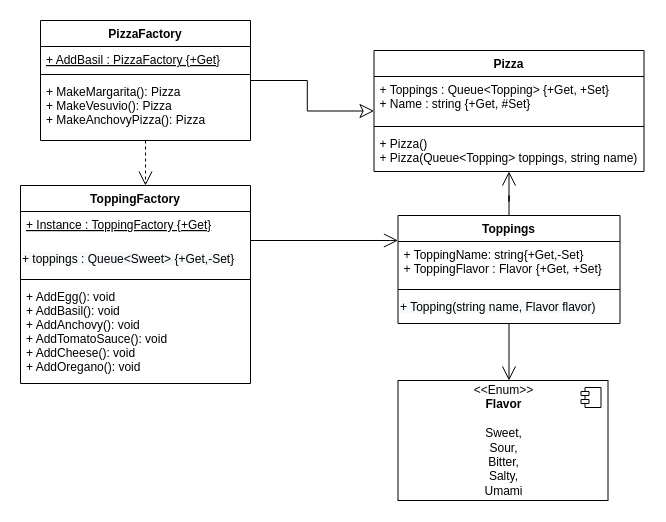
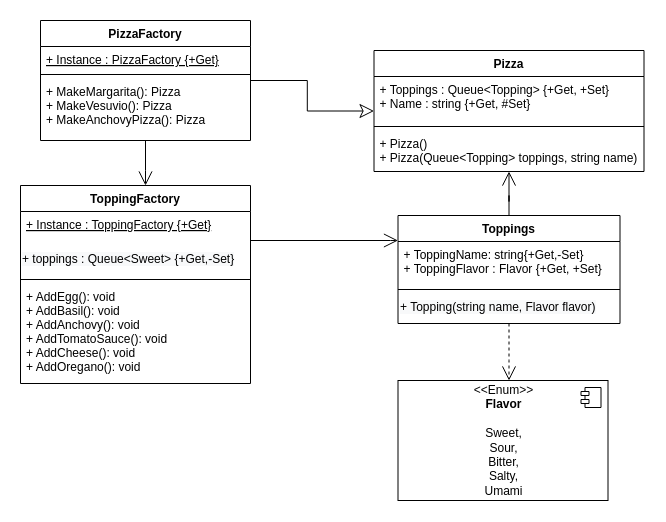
  <mxCell id="0" />
  <mxCell id="1" parent="0" />
  <mxCell id="2" value="Pizza" style="swimlane;fontStyle=1;align=center;verticalAlign=top;childLayout=stackLayout;horizontal=1;startSize=26;horizontalStack=0;resizeParent=1;resizeParentMax=0;resizeLast=0;collapsible=1;marginBottom=0;" vertex="1" parent="1"><mxGeometry x="373.5" y="50" width="270" height="121" as="geometry" /></mxCell>
  <mxCell id="3" value="+ Toppings : Queue&lt;Topping&gt; {+Get, +Set}&#10;+ Name : string {+Get, #Set}" style="text;strokeColor=none;fillColor=none;align=left;verticalAlign=top;spacingLeft=4;spacingRight=4;overflow=hidden;rotatable=0;points=[[0,0.5],[1,0.5]];portConstraint=eastwest;" vertex="1" parent="2"><mxGeometry y="26" width="270" height="46" as="geometry" /></mxCell>
  <mxCell id="4" value="" style="line;strokeWidth=1;fillColor=none;align=left;verticalAlign=middle;spacingTop=-1;spacingLeft=3;spacingRight=3;rotatable=0;labelPosition=right;points=[];portConstraint=eastwest;" vertex="1" parent="2"><mxGeometry y="72" width="270" height="8" as="geometry" /></mxCell>
  <mxCell id="5" value="+ Pizza()&#10;+ Pizza(Queue&lt;Topping&gt; toppings, string name)" style="text;strokeColor=none;fillColor=none;align=left;verticalAlign=top;spacingLeft=4;spacingRight=4;overflow=hidden;rotatable=0;points=[[0,0.5],[1,0.5]];portConstraint=eastwest;" vertex="1" parent="2"><mxGeometry y="80" width="270" height="41" as="geometry" /></mxCell>
- <mxCell id="6" style="edgeStyle=orthogonalEdgeStyle;rounded=0;orthogonalLoop=1;jettySize=auto;html=1;endArrow=open;endFill=0;endSize=12;dashed=1;" edge="1" parent="1" source="7" target="12"><mxGeometry relative="1" as="geometry"><Array as="points"><mxPoint x="145" y="170" /><mxPoint x="145" y="170" /></Array></mxGeometry></mxCell>
+ <mxCell id="6" style="edgeStyle=orthogonalEdgeStyle;rounded=0;orthogonalLoop=1;jettySize=auto;html=1;endArrow=open;endFill=0;endSize=12;" edge="1" parent="1" source="7" target="12"><mxGeometry relative="1" as="geometry"><Array as="points"><mxPoint x="145" y="170" /><mxPoint x="145" y="170" /></Array></mxGeometry></mxCell>
  <mxCell id="7" value="PizzaFactory" style="swimlane;fontStyle=1;align=center;verticalAlign=top;childLayout=stackLayout;horizontal=1;startSize=26;horizontalStack=0;resizeParent=1;resizeParentMax=0;resizeLast=0;collapsible=1;marginBottom=0;" vertex="1" parent="1"><mxGeometry x="40" y="20" width="210" height="120" as="geometry" /></mxCell>
- <mxCell id="8" value="+ AddBasil : PizzaFactory {+Get}" style="text;strokeColor=none;fillColor=none;align=left;verticalAlign=top;spacingLeft=4;spacingRight=4;overflow=hidden;rotatable=0;points=[[0,0.5],[1,0.5]];portConstraint=eastwest;fontStyle=4" vertex="1" parent="7"><mxGeometry y="26" width="210" height="24" as="geometry" /></mxCell>
+ <mxCell id="8" value="+ Instance : PizzaFactory {+Get}" style="text;strokeColor=none;fillColor=none;align=left;verticalAlign=top;spacingLeft=4;spacingRight=4;overflow=hidden;rotatable=0;points=[[0,0.5],[1,0.5]];portConstraint=eastwest;fontStyle=4" vertex="1" parent="7"><mxGeometry y="26" width="210" height="24" as="geometry" /></mxCell>
  <mxCell id="9" value="" style="line;strokeWidth=1;fillColor=none;align=left;verticalAlign=middle;spacingTop=-1;spacingLeft=3;spacingRight=3;rotatable=0;labelPosition=right;points=[];portConstraint=eastwest;" vertex="1" parent="7"><mxGeometry y="50" width="210" height="8" as="geometry" /></mxCell>
  <mxCell id="10" value="+ MakeMargarita(): Pizza&#10;+ MakeVesuvio(): Pizza&#10;+ MakeAnchovyPizza(): Pizza &#10;" style="text;strokeColor=none;fillColor=none;align=left;verticalAlign=top;spacingLeft=4;spacingRight=4;overflow=hidden;rotatable=0;points=[[0,0.5],[1,0.5]];portConstraint=eastwest;" vertex="1" parent="7"><mxGeometry y="58" width="210" height="62" as="geometry" /></mxCell>
  <mxCell id="11" style="edgeStyle=orthogonalEdgeStyle;rounded=0;orthogonalLoop=1;jettySize=auto;html=1;endArrow=open;endFill=0;endSize=12;" edge="1" parent="1" source="12" target="18"><mxGeometry relative="1" as="geometry"><Array as="points"><mxPoint x="390" y="240" /><mxPoint x="390" y="240" /></Array></mxGeometry></mxCell>
  <mxCell id="12" value="ToppingFactory" style="swimlane;fontStyle=1;align=center;verticalAlign=top;childLayout=stackLayout;horizontal=1;startSize=26;horizontalStack=0;resizeParent=1;resizeParentMax=0;resizeLast=0;collapsible=1;marginBottom=0;" vertex="1" parent="1"><mxGeometry x="20" y="185" width="230" height="198" as="geometry" /></mxCell>
  <mxCell id="13" value="+ Instance : ToppingFactory {+Get}&#10;" style="text;strokeColor=none;fillColor=none;align=left;verticalAlign=top;spacingLeft=4;spacingRight=4;overflow=hidden;rotatable=0;points=[[0,0.5],[1,0.5]];portConstraint=eastwest;fontStyle=4" vertex="1" parent="12"><mxGeometry y="26" width="230" height="34" as="geometry" /></mxCell>
  <mxCell id="14" value="&lt;span style=&quot;color: rgb(0, 0, 0); font-family: helvetica; font-size: 12px; font-style: normal; font-weight: 400; letter-spacing: normal; text-align: left; text-indent: 0px; text-transform: none; word-spacing: 0px; background-color: rgb(248, 249, 250); display: inline; float: none;&quot;&gt;+ toppings : Queue&amp;lt;Sweet&amp;gt; {+Get,-Set}&lt;/span&gt;" style="text;whiteSpace=wrap;html=1;" vertex="1" parent="12"><mxGeometry y="60" width="230" height="30" as="geometry" /></mxCell>
  <mxCell id="15" value="" style="line;strokeWidth=1;fillColor=none;align=left;verticalAlign=middle;spacingTop=-1;spacingLeft=3;spacingRight=3;rotatable=0;labelPosition=right;points=[];portConstraint=eastwest;" vertex="1" parent="12"><mxGeometry y="90" width="230" height="8" as="geometry" /></mxCell>
  <mxCell id="16" value="+ AddEgg(): void&#10;+ AddBasil(): void &#10;+ AddAnchovy(): void&#10;+ AddTomatoSauce(): void&#10;+ AddCheese(): void&#10;+ AddOregano(): void " style="text;strokeColor=none;fillColor=none;align=left;verticalAlign=top;spacingLeft=4;spacingRight=4;overflow=hidden;rotatable=0;points=[[0,0.5],[1,0.5]];portConstraint=eastwest;" vertex="1" parent="12"><mxGeometry y="98" width="230" height="100" as="geometry" /></mxCell>
  <mxCell id="17" style="edgeStyle=orthogonalEdgeStyle;rounded=0;orthogonalLoop=1;jettySize=auto;html=1;exitX=0.5;exitY=0;exitDx=0;exitDy=0;endArrow=open;endFill=0;endSize=12;" edge="1" parent="1" source="18" target="2"><mxGeometry relative="1" as="geometry" /></mxCell>
  <mxCell id="18" value="Toppings" style="swimlane;fontStyle=1;align=center;verticalAlign=top;childLayout=stackLayout;horizontal=1;startSize=26;horizontalStack=0;resizeParent=1;resizeParentMax=0;resizeLast=0;collapsible=1;marginBottom=0;" vertex="1" parent="1"><mxGeometry x="397.5" y="215" width="222" height="108" as="geometry"><mxRectangle x="550" y="210" width="80" height="26" as="alternateBounds" /></mxGeometry></mxCell>
  <mxCell id="19" value="+ ToppingName: string{+Get,-Set}&#10;+ ToppingFlavor : Flavor {+Get, +Set}" style="text;strokeColor=none;fillColor=none;align=left;verticalAlign=top;spacingLeft=4;spacingRight=4;overflow=hidden;rotatable=0;points=[[0,0.5],[1,0.5]];portConstraint=eastwest;" vertex="1" parent="18"><mxGeometry y="26" width="222" height="44" as="geometry" /></mxCell>
  <mxCell id="20" value="" style="line;strokeWidth=1;fillColor=none;align=left;verticalAlign=middle;spacingTop=-1;spacingLeft=3;spacingRight=3;rotatable=0;labelPosition=right;points=[];portConstraint=eastwest;" vertex="1" parent="18"><mxGeometry y="70" width="222" height="8" as="geometry" /></mxCell>
  <mxCell id="21" value="&lt;span style=&quot;color: rgb(0 , 0 , 0) ; font-family: &amp;#34;helvetica&amp;#34; ; font-size: 12px ; font-style: normal ; font-weight: 400 ; letter-spacing: normal ; text-align: left ; text-indent: 0px ; text-transform: none ; word-spacing: 0px ; background-color: rgb(248 , 249 , 250) ; display: inline ; float: none&quot;&gt;+ Topping(string name, Flavor flavor)&lt;/span&gt;" style="text;whiteSpace=wrap;html=1;" vertex="1" parent="18"><mxGeometry y="78" width="222" height="30" as="geometry" /></mxCell>
  <mxCell id="22" style="edgeStyle=orthogonalEdgeStyle;rounded=0;orthogonalLoop=1;jettySize=auto;html=1;endArrow=classic;endFill=0;endSize=12;" edge="1" parent="1" source="7" target="2"><mxGeometry relative="1" as="geometry"><Array as="points" /></mxGeometry></mxCell>
  <mxCell id="23" value="&amp;lt;&amp;lt;Enum&amp;gt;&amp;gt;&lt;br&gt;&lt;b&gt;Flavor&lt;/b&gt;&lt;br&gt;&lt;br&gt;&lt;div&gt;Sweet,&lt;/div&gt;&lt;div&gt;Sour,&lt;/div&gt;&lt;div&gt;Bitter,&lt;/div&gt;&lt;div&gt;Salty,&lt;/div&gt;&lt;div&gt;Umami&lt;/div&gt;" style="html=1;dropTarget=0;" vertex="1" parent="1"><mxGeometry x="397.5" y="380" width="210" height="120" as="geometry" /></mxCell>
  <mxCell id="24" value="" style="shape=module;jettyWidth=8;jettyHeight=4;" vertex="1" parent="23"><mxGeometry x="1" width="20" height="20" relative="1" as="geometry"><mxPoint x="-27" y="7" as="offset" /></mxGeometry></mxCell>
- <mxCell id="25" style="edgeStyle=orthogonalEdgeStyle;rounded=0;orthogonalLoop=1;jettySize=auto;html=1;exitX=0.5;exitY=1;exitDx=0;exitDy=0;endArrow=open;endFill=0;endSize=12;" edge="1" parent="1" source="21" target="23"><mxGeometry relative="1" as="geometry"><Array as="points"><mxPoint x="508" y="360" /><mxPoint x="508" y="360" /></Array></mxGeometry></mxCell>
+ <mxCell id="25" style="edgeStyle=orthogonalEdgeStyle;rounded=0;orthogonalLoop=1;jettySize=auto;html=1;exitX=0.5;exitY=1;exitDx=0;exitDy=0;endArrow=open;endFill=0;endSize=12;dashed=1;" edge="1" parent="1" source="21" target="23"><mxGeometry relative="1" as="geometry"><Array as="points"><mxPoint x="508" y="360" /><mxPoint x="508" y="360" /></Array></mxGeometry></mxCell>
